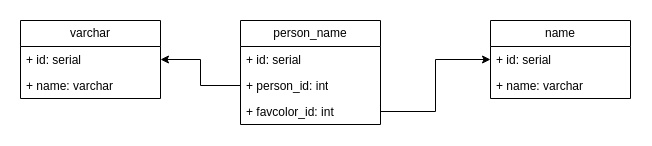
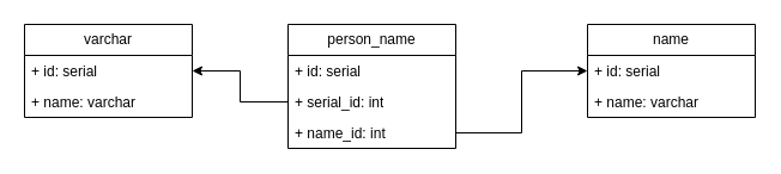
  <mxCell id="0" />
  <mxCell id="1" parent="0" />
  <mxCell id="2" value="person_name" style="swimlane;fontStyle=0;childLayout=stackLayout;horizontal=1;startSize=26;fillColor=none;horizontalStack=0;resizeParent=1;resizeParentMax=0;resizeLast=0;collapsible=1;marginBottom=0;whiteSpace=wrap;html=1;" vertex="1" parent="1"><mxGeometry x="240" y="20" width="140" height="104" as="geometry" /></mxCell>
  <mxCell id="3" value="+ id: serial" style="text;strokeColor=none;fillColor=none;align=left;verticalAlign=top;spacingLeft=4;spacingRight=4;overflow=hidden;rotatable=0;points=[[0,0.5],[1,0.5]];portConstraint=eastwest;whiteSpace=wrap;html=1;" vertex="1" parent="2"><mxGeometry y="26" width="140" height="26" as="geometry" /></mxCell>
- <mxCell id="4" value="+ person_id: int" style="text;strokeColor=none;fillColor=none;align=left;verticalAlign=top;spacingLeft=4;spacingRight=4;overflow=hidden;rotatable=0;points=[[0,0.5],[1,0.5]];portConstraint=eastwest;whiteSpace=wrap;html=1;" vertex="1" parent="2"><mxGeometry y="52" width="140" height="26" as="geometry" /></mxCell>
- <mxCell id="5" value="+ favcolor_id: int" style="text;strokeColor=none;fillColor=none;align=left;verticalAlign=top;spacingLeft=4;spacingRight=4;overflow=hidden;rotatable=0;points=[[0,0.5],[1,0.5]];portConstraint=eastwest;whiteSpace=wrap;html=1;" vertex="1" parent="2"><mxGeometry y="78" width="140" height="26" as="geometry" /></mxCell>
+ <mxCell id="4" value="+ serial_id: int" style="text;strokeColor=none;fillColor=none;align=left;verticalAlign=top;spacingLeft=4;spacingRight=4;overflow=hidden;rotatable=0;points=[[0,0.5],[1,0.5]];portConstraint=eastwest;whiteSpace=wrap;html=1;" vertex="1" parent="2"><mxGeometry y="52" width="140" height="26" as="geometry" /></mxCell>
+ <mxCell id="5" value="+ name_id: int" style="text;strokeColor=none;fillColor=none;align=left;verticalAlign=top;spacingLeft=4;spacingRight=4;overflow=hidden;rotatable=0;points=[[0,0.5],[1,0.5]];portConstraint=eastwest;whiteSpace=wrap;html=1;" vertex="1" parent="2"><mxGeometry y="78" width="140" height="26" as="geometry" /></mxCell>
  <mxCell id="6" value="varchar" style="swimlane;fontStyle=0;childLayout=stackLayout;horizontal=1;startSize=26;fillColor=none;horizontalStack=0;resizeParent=1;resizeParentMax=0;resizeLast=0;collapsible=1;marginBottom=0;whiteSpace=wrap;html=1;" vertex="1" parent="1"><mxGeometry x="20" y="20" width="140" height="78" as="geometry" /></mxCell>
  <mxCell id="7" value="+ id: serial" style="text;strokeColor=none;fillColor=none;align=left;verticalAlign=top;spacingLeft=4;spacingRight=4;overflow=hidden;rotatable=0;points=[[0,0.5],[1,0.5]];portConstraint=eastwest;whiteSpace=wrap;html=1;" vertex="1" parent="6"><mxGeometry y="26" width="140" height="26" as="geometry" /></mxCell>
  <mxCell id="8" value="+ name: varchar" style="text;strokeColor=none;fillColor=none;align=left;verticalAlign=top;spacingLeft=4;spacingRight=4;overflow=hidden;rotatable=0;points=[[0,0.5],[1,0.5]];portConstraint=eastwest;whiteSpace=wrap;html=1;" vertex="1" parent="6"><mxGeometry y="52" width="140" height="26" as="geometry" /></mxCell>
  <mxCell id="9" value="name" style="swimlane;fontStyle=0;childLayout=stackLayout;horizontal=1;startSize=26;fillColor=none;horizontalStack=0;resizeParent=1;resizeParentMax=0;resizeLast=0;collapsible=1;marginBottom=0;whiteSpace=wrap;html=1;" vertex="1" parent="1"><mxGeometry x="490" y="20" width="140" height="78" as="geometry" /></mxCell>
  <mxCell id="10" value="+ id: serial" style="text;strokeColor=none;fillColor=none;align=left;verticalAlign=top;spacingLeft=4;spacingRight=4;overflow=hidden;rotatable=0;points=[[0,0.5],[1,0.5]];portConstraint=eastwest;whiteSpace=wrap;html=1;" vertex="1" parent="9"><mxGeometry y="26" width="140" height="26" as="geometry" /></mxCell>
  <mxCell id="11" value="+ name: varchar" style="text;strokeColor=none;fillColor=none;align=left;verticalAlign=top;spacingLeft=4;spacingRight=4;overflow=hidden;rotatable=0;points=[[0,0.5],[1,0.5]];portConstraint=eastwest;whiteSpace=wrap;html=1;" vertex="1" parent="9"><mxGeometry y="52" width="140" height="26" as="geometry" /></mxCell>
  <mxCell id="12" style="edgeStyle=orthogonalEdgeStyle;rounded=0;orthogonalLoop=1;jettySize=auto;html=1;exitX=0;exitY=0.5;exitDx=0;exitDy=0;entryX=1;entryY=0.5;entryDx=0;entryDy=0;" edge="1" parent="1" source="4" target="7"><mxGeometry relative="1" as="geometry" /></mxCell>
  <mxCell id="13" style="edgeStyle=orthogonalEdgeStyle;rounded=0;orthogonalLoop=1;jettySize=auto;html=1;exitX=1;exitY=0.5;exitDx=0;exitDy=0;entryX=0;entryY=0.5;entryDx=0;entryDy=0;" edge="1" parent="1" source="5" target="10"><mxGeometry relative="1" as="geometry" /></mxCell>
